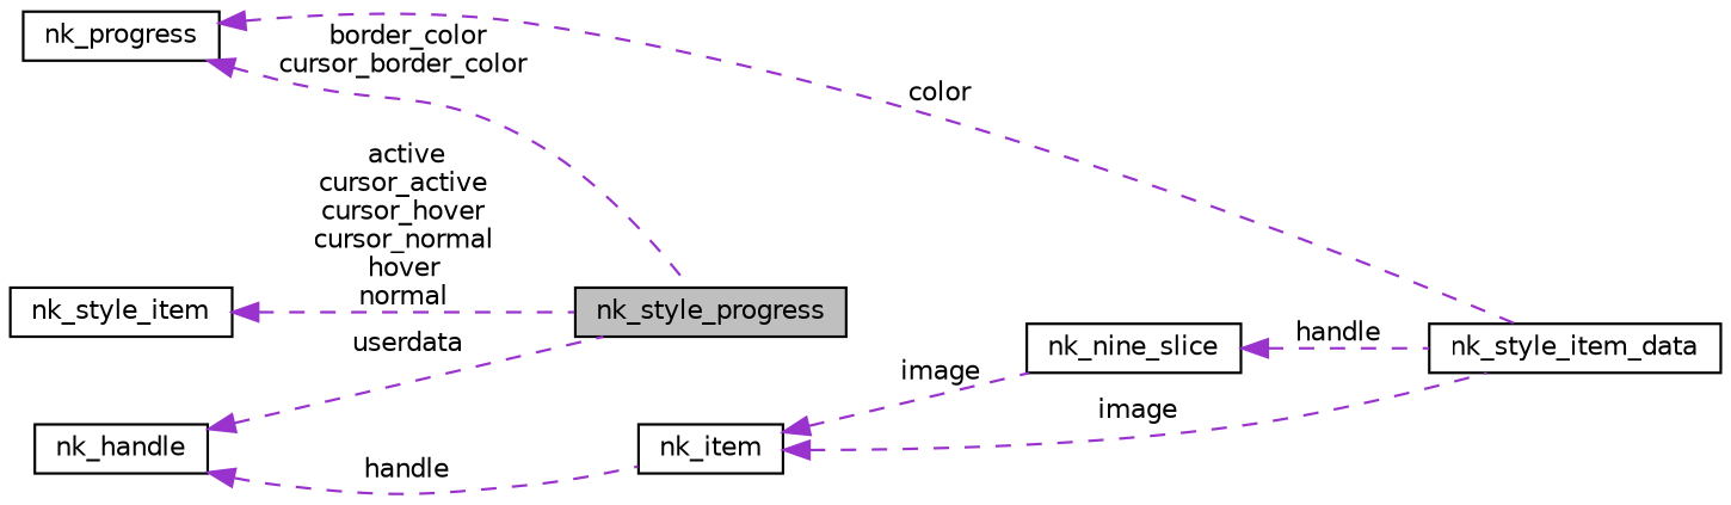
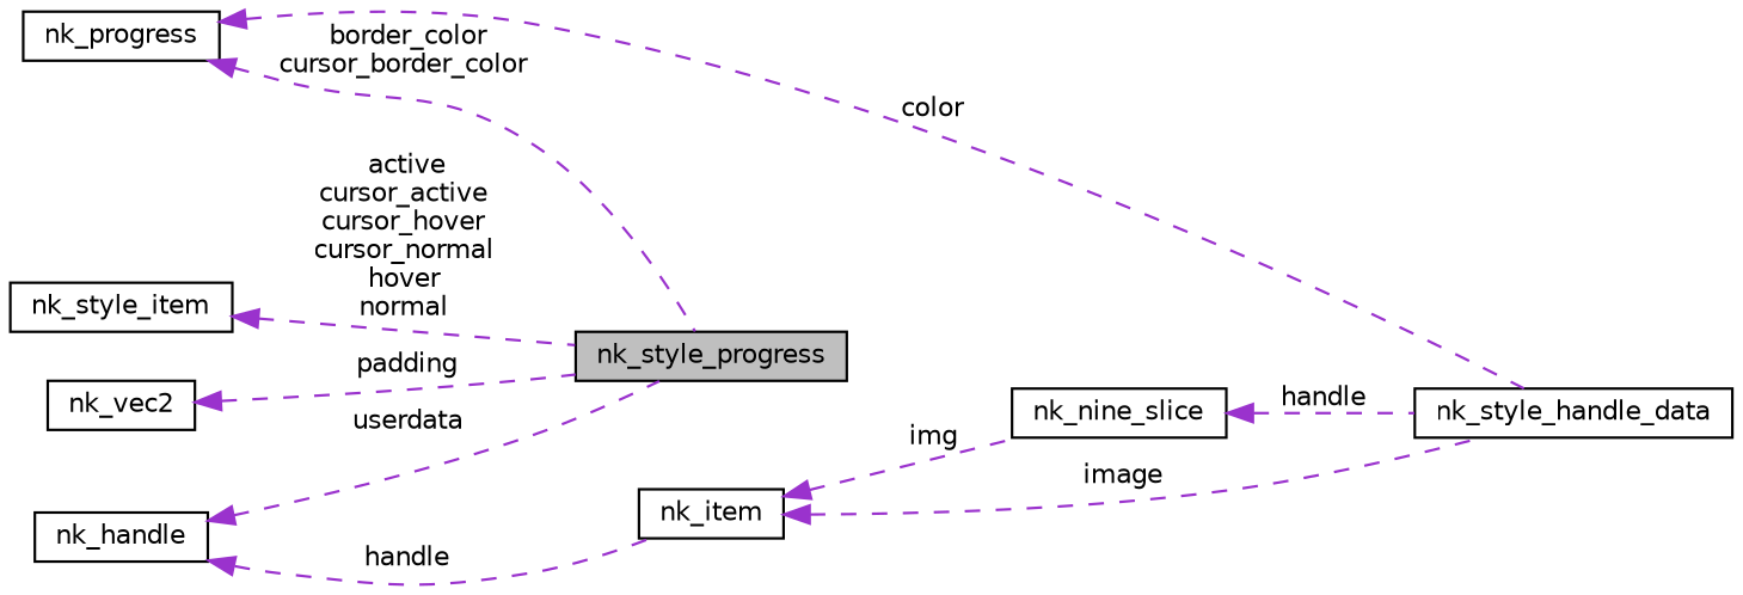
  digraph {
    rankdir=LR
    node [color=black fillcolor=white fontname=Helvetica fontsize=10 shape=record style=filled]
    edge [color=darkorchid3 dir=back fontname=Helvetica fontsize=10 labelfontname=Helvetica labelfontsize=10 style=dashed]
    n1 [fillcolor=grey75 fontcolor=black height=0.2 label=nk_style_progress width=0.4]
    n2 [height=0.2 label=nk_style_item width=0.4]
-   n3 [height=0.2 label=nk_style_item_data width=0.4]
+   n3 [height=0.2 label=nk_style_handle_data width=0.4]
    n4 [height=0.2 label=nk_progress width=0.4]
    n5 [height=0.2 label=nk_item width=0.4]
    n6 [height=0.2 label=nk_nine_slice width=0.4]
    n7 [height=0.2 label=nk_handle width=0.4]
+   n8 [height=0.2 label=nk_vec2 width=0.4]
    n2 -> n1 [label=" active\ncursor_active\ncursor_hover\ncursor_normal\nhover\nnormal"]
    n4 -> n1 [label=" border_color\ncursor_border_color"]
    n4 -> n3 [label=" color"]
    n5 -> n3 [label=" image"]
-   n5 -> n6 [label=" image"]
+   n5 -> n6 [label=" img"]
    n6 -> n3 [label=" handle"]
    n7 -> n1 [label=" userdata"]
    n7 -> n5 [label=" handle"]
+   n8 -> n1 [label=" padding"]
  }
